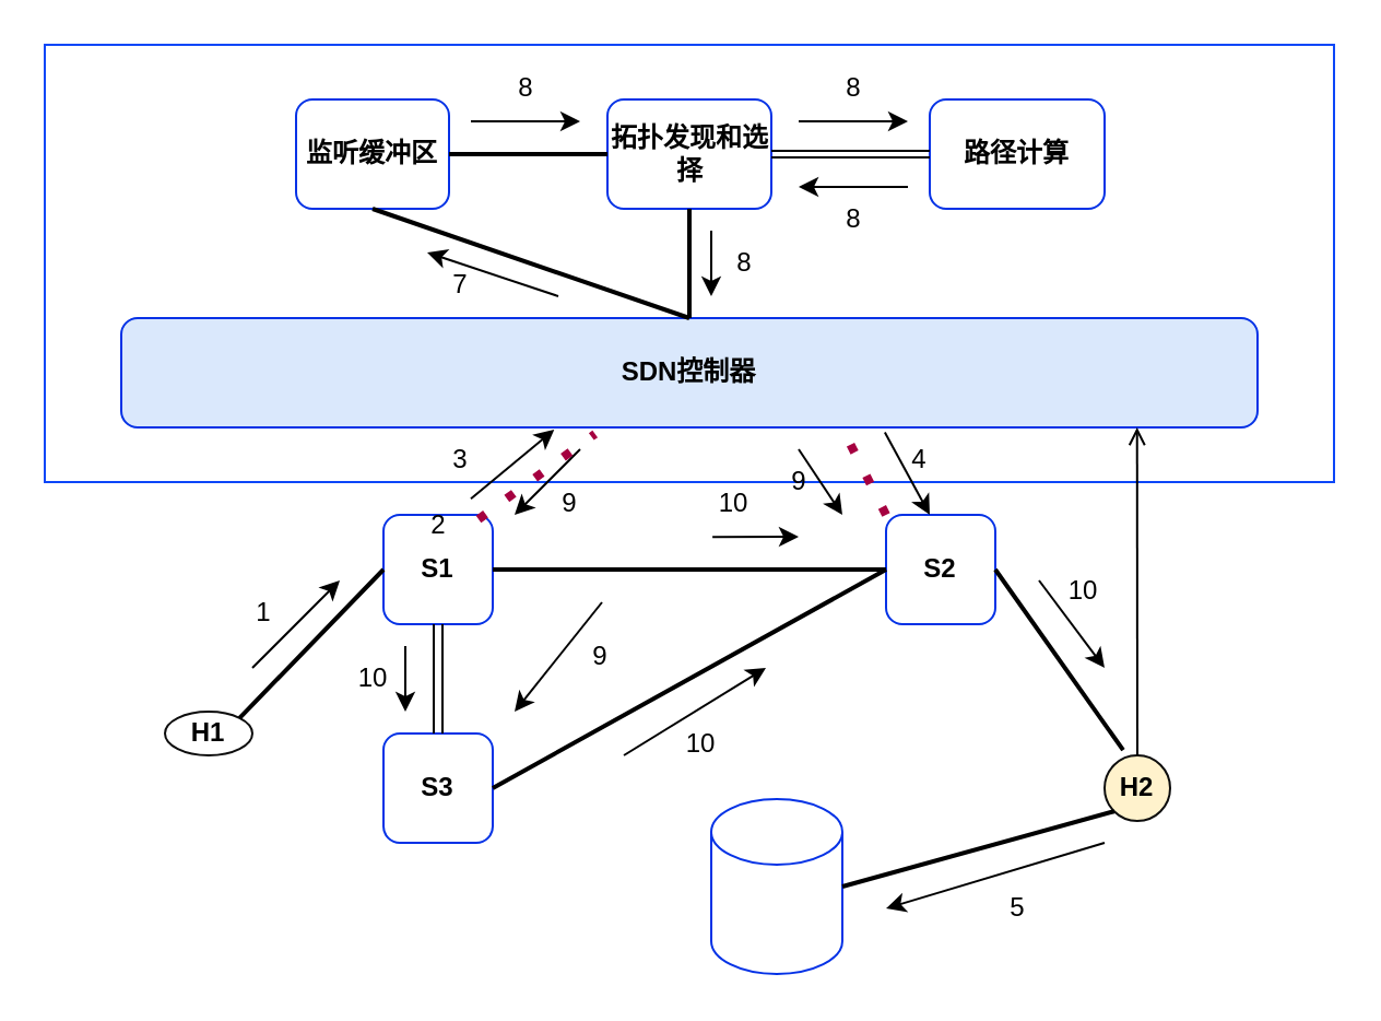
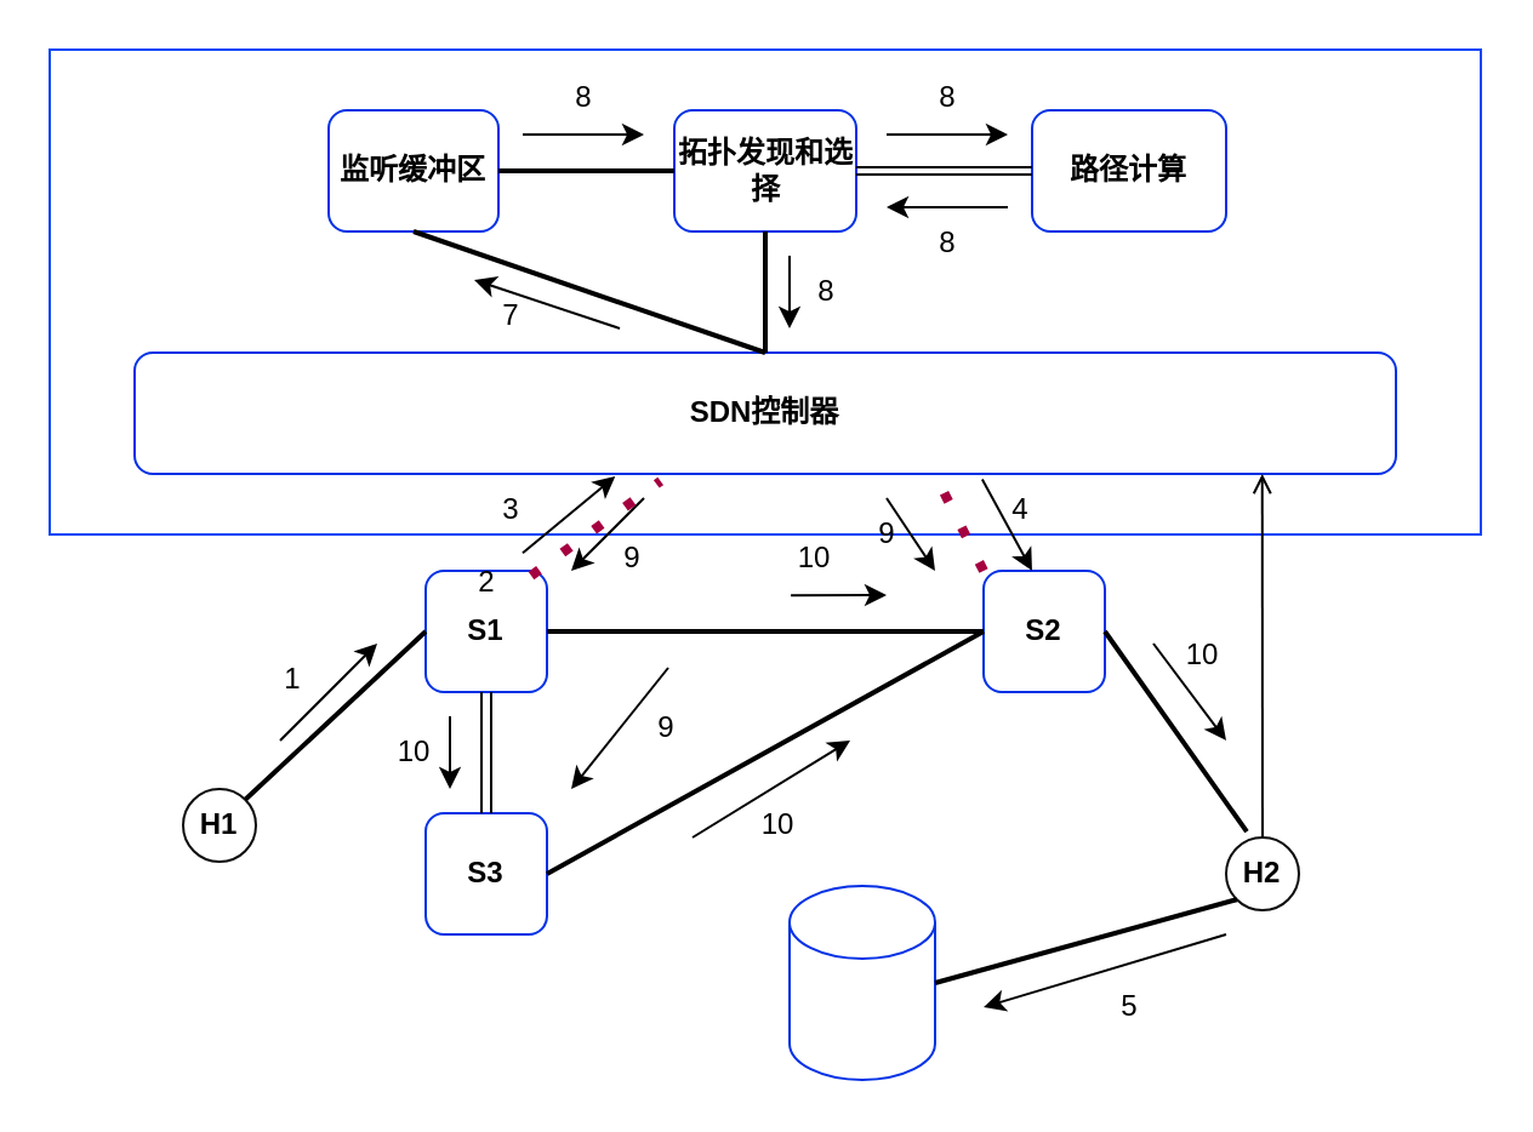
  <mxCell id="0" />
  <mxCell id="1" parent="0" />
  <mxCell id="2" value="" style="verticalLabelPosition=bottom;verticalAlign=top;html=1;shape=mxgraph.basic.rect;fillColor2=none;strokeWidth=1;size=20;indent=5;fillStyle=auto;fillColor=none;strokeColor=#0d47f8;" vertex="1" parent="1"><mxGeometry x="20" y="20" width="590" height="200" as="geometry" /></mxCell>
  <mxCell id="3" value="&lt;b&gt;监听缓冲区&lt;/b&gt;" style="rounded=1;whiteSpace=wrap;html=1;strokeColor=#0532e6;" vertex="1" parent="1"><mxGeometry x="135" y="45" width="70" height="50" as="geometry" /></mxCell>
  <mxCell id="4" value="&lt;b&gt;拓扑发现和选择&lt;/b&gt;" style="rounded=1;whiteSpace=wrap;html=1;strokeColor=#0532e6;" vertex="1" parent="1"><mxGeometry x="277.5" y="45" width="75" height="50" as="geometry" /></mxCell>
  <mxCell id="5" value="&lt;b&gt;路径计算&lt;/b&gt;" style="rounded=1;whiteSpace=wrap;html=1;strokeColor=#0532e6;" vertex="1" parent="1"><mxGeometry x="425" y="45" width="80" height="50" as="geometry" /></mxCell>
- <mxCell id="6" value="&lt;b&gt;SDN控制器&lt;/b&gt;" style="rounded=1;whiteSpace=wrap;html=1;strokeColor=#0532e6;fillColor=#dae8fc;" vertex="1" parent="1"><mxGeometry x="55" y="145" width="520" height="50" as="geometry" /></mxCell>
+ <mxCell id="6" value="&lt;b&gt;SDN控制器&lt;/b&gt;" style="rounded=1;whiteSpace=wrap;html=1;strokeColor=#0532e6;" vertex="1" parent="1"><mxGeometry x="55" y="145" width="520" height="50" as="geometry" /></mxCell>
  <mxCell id="7" value="&lt;b&gt;S1&lt;/b&gt;" style="rounded=1;whiteSpace=wrap;html=1;strokeColor=#0532e6;" vertex="1" parent="1"><mxGeometry x="175" y="235" width="50" height="50" as="geometry" /></mxCell>
  <mxCell id="8" value="&lt;b&gt;S3&lt;/b&gt;" style="rounded=1;whiteSpace=wrap;html=1;strokeColor=#0532e6;" vertex="1" parent="1"><mxGeometry x="175" y="335" width="50" height="50" as="geometry" /></mxCell>
  <mxCell id="9" value="&lt;b&gt;S2&lt;/b&gt;" style="rounded=1;whiteSpace=wrap;html=1;strokeColor=#0532e6;" vertex="1" parent="1"><mxGeometry x="405" y="235" width="50" height="50" as="geometry" /></mxCell>
  <mxCell id="10" value="" style="shape=cylinder3;whiteSpace=wrap;html=1;boundedLbl=1;backgroundOutline=1;size=15;strokeColor=#0532e6;rounded=1;" vertex="1" parent="1"><mxGeometry x="325" y="365" width="60" height="80" as="geometry" /></mxCell>
- <mxCell id="11" value="&lt;b&gt;H1&lt;/b&gt;" style="ellipse;whiteSpace=wrap;html=1;aspect=fixed;strokeColor=#0d0d0d;rounded=1;gradientColor=none;" vertex="1" parent="1"><mxGeometry x="75" y="325" width="40" height="20" as="geometry" /></mxCell>
- <mxCell id="12" value="&lt;b&gt;H2&lt;/b&gt;" style="ellipse;whiteSpace=wrap;html=1;aspect=fixed;strokeColor=#0d0d0d;rounded=1;fillColor=#fff2cc;" vertex="1" parent="1"><mxGeometry x="505" y="345" width="30" height="30" as="geometry" /></mxCell>
+ <mxCell id="11" value="&lt;b&gt;H1&lt;/b&gt;" style="ellipse;whiteSpace=wrap;html=1;aspect=fixed;strokeColor=#0d0d0d;rounded=1;gradientColor=none;" vertex="1" parent="1"><mxGeometry x="75" y="325" width="30" height="30" as="geometry" /></mxCell>
+ <mxCell id="12" value="&lt;b&gt;H2&lt;/b&gt;" style="ellipse;whiteSpace=wrap;html=1;aspect=fixed;strokeColor=#0d0d0d;rounded=1;" vertex="1" parent="1"><mxGeometry x="505" y="345" width="30" height="30" as="geometry" /></mxCell>
  <mxCell id="13" value="" style="endArrow=none;html=1;rounded=0;shape=link;exitX=1;exitY=0.5;exitDx=0;exitDy=0;entryX=0;entryY=0.5;entryDx=0;entryDy=0;width=1;" edge="1" parent="1" source="8" target="9"><mxGeometry width="50" height="50" relative="1" as="geometry"><mxPoint x="265" y="315" as="sourcePoint" /><mxPoint x="315" y="265" as="targetPoint" /></mxGeometry></mxCell>
  <mxCell id="14" value="" style="endArrow=none;html=1;rounded=0;shape=link;exitX=1;exitY=0.5;exitDx=0;exitDy=0;entryX=0;entryY=0.5;entryDx=0;entryDy=0;width=-1;" edge="1" parent="1" source="7" target="9"><mxGeometry width="50" height="50" relative="1" as="geometry"><mxPoint x="235" y="370" as="sourcePoint" /><mxPoint x="415" y="270" as="targetPoint" /></mxGeometry></mxCell>
  <mxCell id="15" value="" style="endArrow=none;html=1;rounded=0;shape=link;exitX=0.5;exitY=1;exitDx=0;exitDy=0;" edge="1" parent="1" source="7" target="8"><mxGeometry width="50" height="50" relative="1" as="geometry"><mxPoint x="245" y="380" as="sourcePoint" /><mxPoint x="425" y="280" as="targetPoint" /></mxGeometry></mxCell>
  <mxCell id="16" value="" style="endArrow=none;html=1;rounded=0;shape=link;exitX=1;exitY=0;exitDx=0;exitDy=0;entryX=0;entryY=0.5;entryDx=0;entryDy=0;width=-1;" edge="1" parent="1" source="11" target="7"><mxGeometry width="50" height="50" relative="1" as="geometry"><mxPoint x="255" y="390" as="sourcePoint" /><mxPoint x="435" y="290" as="targetPoint" /></mxGeometry></mxCell>
  <mxCell id="17" value="" style="endArrow=none;html=1;rounded=0;shape=link;exitX=1;exitY=0.5;exitDx=0;exitDy=0;entryX=0;entryY=1;entryDx=0;entryDy=0;exitPerimeter=0;width=1;" edge="1" parent="1" source="10" target="12"><mxGeometry width="50" height="50" relative="1" as="geometry"><mxPoint x="265" y="400" as="sourcePoint" /><mxPoint x="445" y="300" as="targetPoint" /></mxGeometry></mxCell>
  <mxCell id="18" value="" style="endArrow=none;html=1;rounded=0;shape=link;exitX=1;exitY=0.5;exitDx=0;exitDy=0;entryX=0.283;entryY=-0.08;entryDx=0;entryDy=0;entryPerimeter=0;width=1;" edge="1" parent="1" source="9" target="12"><mxGeometry width="50" height="50" relative="1" as="geometry"><mxPoint x="275" y="410" as="sourcePoint" /><mxPoint x="455" y="310" as="targetPoint" /></mxGeometry></mxCell>
  <mxCell id="19" value="" style="endArrow=none;html=1;rounded=0;shape=link;exitX=0.5;exitY=0;exitDx=0;exitDy=0;entryX=0.5;entryY=1;entryDx=0;entryDy=0;width=-1;" edge="1" parent="1" source="6" target="3"><mxGeometry width="50" height="50" relative="1" as="geometry"><mxPoint x="285" y="420" as="sourcePoint" /><mxPoint x="465" y="320" as="targetPoint" /></mxGeometry></mxCell>
  <mxCell id="20" value="" style="endArrow=none;html=1;rounded=0;shape=link;exitX=1;exitY=0.5;exitDx=0;exitDy=0;entryX=0;entryY=0.5;entryDx=0;entryDy=0;width=-1;" edge="1" parent="1" source="3" target="4"><mxGeometry width="50" height="50" relative="1" as="geometry"><mxPoint x="295" y="430" as="sourcePoint" /><mxPoint x="475" y="330" as="targetPoint" /></mxGeometry></mxCell>
  <mxCell id="21" value="" style="endArrow=none;html=1;rounded=0;shape=link;entryX=0;entryY=0.5;entryDx=0;entryDy=0;exitX=1;exitY=0.5;exitDx=0;exitDy=0;width=-3;" edge="1" parent="1" source="4" target="5"><mxGeometry width="50" height="50" relative="1" as="geometry"><mxPoint x="355" y="70" as="sourcePoint" /><mxPoint x="265" y="80" as="targetPoint" /></mxGeometry></mxCell>
  <mxCell id="22" value="" style="endArrow=none;html=1;rounded=0;shape=link;exitX=0.5;exitY=1;exitDx=0;exitDy=0;width=-1;" edge="1" parent="1" source="4"><mxGeometry width="50" height="50" relative="1" as="geometry"><mxPoint x="185" y="90" as="sourcePoint" /><mxPoint x="315" y="145" as="targetPoint" /></mxGeometry></mxCell>
  <mxCell id="23" value="" style="endArrow=classic;html=1;rounded=0;" edge="1" parent="1"><mxGeometry width="50" height="50" relative="1" as="geometry"><mxPoint x="115" y="305" as="sourcePoint" /><mxPoint x="155" y="265" as="targetPoint" /></mxGeometry></mxCell>
  <mxCell id="24" value="" style="endArrow=classic;html=1;rounded=0;entryX=0.381;entryY=1.021;entryDx=0;entryDy=0;entryPerimeter=0;" edge="1" parent="1" source="39" target="6"><mxGeometry width="50" height="50" relative="1" as="geometry"><mxPoint x="225" y="235" as="sourcePoint" /><mxPoint x="285" y="195" as="targetPoint" /></mxGeometry></mxCell>
  <mxCell id="25" value="" style="endArrow=classic;html=1;rounded=0;" edge="1" parent="1"><mxGeometry width="50" height="50" relative="1" as="geometry"><mxPoint x="285" y="345" as="sourcePoint" /><mxPoint x="350" y="305" as="targetPoint" /></mxGeometry></mxCell>
  <mxCell id="26" value="" style="endArrow=classic;html=1;rounded=0;" edge="1" parent="1"><mxGeometry width="50" height="50" relative="1" as="geometry"><mxPoint x="475" y="265" as="sourcePoint" /><mxPoint x="505" y="305" as="targetPoint" /></mxGeometry></mxCell>
  <mxCell id="27" value="" style="endArrow=classic;html=1;rounded=0;exitX=0.672;exitY=1.046;exitDx=0;exitDy=0;exitPerimeter=0;" edge="1" parent="1" source="6"><mxGeometry width="50" height="50" relative="1" as="geometry"><mxPoint x="375" y="205" as="sourcePoint" /><mxPoint x="425" y="235" as="targetPoint" /></mxGeometry></mxCell>
  <mxCell id="28" value="" style="endArrow=open;html=1;rounded=0;entryX=0.894;entryY=1;entryDx=0;entryDy=0;entryPerimeter=0;exitX=0.5;exitY=0;exitDx=0;exitDy=0;" edge="1" parent="1" source="12" target="6"><mxGeometry width="50" height="50" relative="1" as="geometry"><mxPoint x="485" y="265" as="sourcePoint" /><mxPoint x="535" y="305" as="targetPoint" /></mxGeometry></mxCell>
  <mxCell id="29" value="" style="endArrow=classic;html=1;rounded=0;" edge="1" parent="1"><mxGeometry width="50" height="50" relative="1" as="geometry"><mxPoint x="505" y="385" as="sourcePoint" /><mxPoint x="405" y="415" as="targetPoint" /></mxGeometry></mxCell>
  <mxCell id="30" value="" style="endArrow=classic;html=1;rounded=0;" edge="1" parent="1"><mxGeometry width="50" height="50" relative="1" as="geometry"><mxPoint x="255" y="135" as="sourcePoint" /><mxPoint x="195" y="115" as="targetPoint" /></mxGeometry></mxCell>
  <mxCell id="31" value="" style="endArrow=classic;html=1;rounded=0;" edge="1" parent="1"><mxGeometry width="50" height="50" relative="1" as="geometry"><mxPoint x="215" y="55" as="sourcePoint" /><mxPoint x="265" y="55" as="targetPoint" /></mxGeometry></mxCell>
  <mxCell id="32" value="" style="endArrow=classic;html=1;rounded=0;" edge="1" parent="1"><mxGeometry width="50" height="50" relative="1" as="geometry"><mxPoint x="365" y="55" as="sourcePoint" /><mxPoint x="415" y="55" as="targetPoint" /></mxGeometry></mxCell>
  <mxCell id="33" value="" style="endArrow=classic;html=1;rounded=0;" edge="1" parent="1"><mxGeometry width="50" height="50" relative="1" as="geometry"><mxPoint x="415" y="85" as="sourcePoint" /><mxPoint x="365" y="85" as="targetPoint" /></mxGeometry></mxCell>
  <mxCell id="34" value="" style="endArrow=classic;html=1;rounded=0;" edge="1" parent="1"><mxGeometry width="50" height="50" relative="1" as="geometry"><mxPoint x="325" y="105" as="sourcePoint" /><mxPoint x="325" y="135" as="targetPoint" /></mxGeometry></mxCell>
  <mxCell id="35" value="" style="endArrow=classic;html=1;rounded=0;" edge="1" parent="1"><mxGeometry width="50" height="50" relative="1" as="geometry"><mxPoint x="185" y="295" as="sourcePoint" /><mxPoint x="185" y="325" as="targetPoint" /></mxGeometry></mxCell>
  <mxCell id="36" value="" style="endArrow=classic;html=1;rounded=0;exitX=0.264;exitY=1.006;exitDx=0;exitDy=0;exitPerimeter=0;" edge="1" parent="1" source="43"><mxGeometry width="50" height="50" relative="1" as="geometry"><mxPoint x="265" y="245" as="sourcePoint" /><mxPoint x="365" y="245" as="targetPoint" /><Array as="points" /></mxGeometry></mxCell>
  <mxCell id="37" value="1" style="text;html=1;align=center;verticalAlign=middle;resizable=0;points=[];autosize=1;strokeColor=none;fillColor=none;" vertex="1" parent="1"><mxGeometry x="105" y="265" width="30" height="30" as="geometry" /></mxCell>
  <mxCell id="38" value="3" style="text;html=1;align=center;verticalAlign=middle;resizable=0;points=[];autosize=1;strokeColor=none;fillColor=none;" vertex="1" parent="1"><mxGeometry x="195" y="195" width="30" height="30" as="geometry" /></mxCell>
  <mxCell id="39" value="2" style="text;html=1;align=center;verticalAlign=middle;resizable=0;points=[];autosize=1;strokeColor=none;fillColor=none;" vertex="1" parent="1"><mxGeometry x="185" y="225" width="30" height="30" as="geometry" /></mxCell>
  <mxCell id="40" value="4" style="text;html=1;align=center;verticalAlign=middle;resizable=0;points=[];autosize=1;strokeColor=none;fillColor=none;" vertex="1" parent="1"><mxGeometry x="405" y="195" width="30" height="30" as="geometry" /></mxCell>
  <mxCell id="41" value="8" style="text;html=1;align=center;verticalAlign=middle;resizable=0;points=[];autosize=1;strokeColor=none;fillColor=none;" vertex="1" parent="1"><mxGeometry x="225" y="25" width="30" height="30" as="geometry" /></mxCell>
  <mxCell id="42" value="7" style="text;html=1;align=center;verticalAlign=middle;resizable=0;points=[];autosize=1;strokeColor=none;fillColor=none;" vertex="1" parent="1"><mxGeometry x="195" y="115" width="30" height="30" as="geometry" /></mxCell>
  <mxCell id="43" value="10" style="text;html=1;align=center;verticalAlign=middle;resizable=0;points=[];autosize=1;strokeColor=none;fillColor=none;" vertex="1" parent="1"><mxGeometry x="315" y="215" width="40" height="30" as="geometry" /></mxCell>
  <mxCell id="44" value="10" style="text;html=1;align=center;verticalAlign=middle;resizable=0;points=[];autosize=1;strokeColor=none;fillColor=none;" vertex="1" parent="1"><mxGeometry x="150" y="295" width="40" height="30" as="geometry" /></mxCell>
  <mxCell id="45" value="10" style="text;html=1;align=center;verticalAlign=middle;resizable=0;points=[];autosize=1;strokeColor=none;fillColor=none;" vertex="1" parent="1"><mxGeometry x="300" y="325" width="40" height="30" as="geometry" /></mxCell>
  <mxCell id="46" value="5" style="text;html=1;align=center;verticalAlign=middle;resizable=0;points=[];autosize=1;strokeColor=none;fillColor=none;" vertex="1" parent="1"><mxGeometry x="450" y="400" width="30" height="30" as="geometry" /></mxCell>
  <mxCell id="47" value="10" style="text;html=1;align=center;verticalAlign=middle;resizable=0;points=[];autosize=1;strokeColor=none;fillColor=none;" vertex="1" parent="1"><mxGeometry x="475" y="255" width="40" height="30" as="geometry" /></mxCell>
  <mxCell id="48" value="8" style="text;html=1;align=center;verticalAlign=middle;resizable=0;points=[];autosize=1;strokeColor=none;fillColor=none;" vertex="1" parent="1"><mxGeometry x="375" y="85" width="30" height="30" as="geometry" /></mxCell>
  <mxCell id="49" value="8" style="text;html=1;align=center;verticalAlign=middle;resizable=0;points=[];autosize=1;strokeColor=none;fillColor=none;" vertex="1" parent="1"><mxGeometry x="375" y="25" width="30" height="30" as="geometry" /></mxCell>
  <mxCell id="50" value="8" style="text;html=1;align=center;verticalAlign=middle;resizable=0;points=[];autosize=1;strokeColor=none;fillColor=none;" vertex="1" parent="1"><mxGeometry x="325" y="105" width="30" height="30" as="geometry" /></mxCell>
  <mxCell id="51" value="" style="endArrow=none;dashed=1;html=1;dashPattern=1 3;strokeWidth=4;rounded=0;entryX=0.634;entryY=0.996;entryDx=0;entryDy=0;exitX=0;exitY=0;exitDx=0;exitDy=0;fillColor=#d80073;strokeColor=#A50040;entryPerimeter=0;" edge="1" parent="1" source="9" target="6"><mxGeometry width="50" height="50" relative="1" as="geometry"><mxPoint x="235" y="258" as="sourcePoint" /><mxPoint x="315" y="205" as="targetPoint" /></mxGeometry></mxCell>
  <mxCell id="52" value="" style="endArrow=classic;html=1;rounded=0;" edge="1" parent="1"><mxGeometry width="50" height="50" relative="1" as="geometry"><mxPoint x="265" y="205" as="sourcePoint" /><mxPoint x="235" y="235" as="targetPoint" /></mxGeometry></mxCell>
  <mxCell id="53" value="" style="endArrow=none;dashed=1;html=1;dashPattern=1 3;strokeWidth=4;rounded=0;entryX=0.417;entryY=1.059;entryDx=0;entryDy=0;exitX=1.117;exitY=0.4;exitDx=0;exitDy=0;fillColor=#d80073;strokeColor=#A50040;entryPerimeter=0;exitPerimeter=0;" edge="1" parent="1" source="39" target="6"><mxGeometry width="50" height="50" relative="1" as="geometry"><mxPoint x="415" y="245" as="sourcePoint" /><mxPoint x="387" y="205" as="targetPoint" /></mxGeometry></mxCell>
  <mxCell id="54" value="" style="endArrow=classic;html=1;rounded=0;" edge="1" parent="1"><mxGeometry width="50" height="50" relative="1" as="geometry"><mxPoint x="365" y="205" as="sourcePoint" /><mxPoint x="385" y="235" as="targetPoint" /></mxGeometry></mxCell>
  <mxCell id="55" value="" style="endArrow=classic;html=1;rounded=0;startArrow=none;" edge="1" parent="1"><mxGeometry width="50" height="50" relative="1" as="geometry"><mxPoint x="275" y="275" as="sourcePoint" /><mxPoint x="235" y="325" as="targetPoint" /></mxGeometry></mxCell>
  <mxCell id="56" value="9" style="text;html=1;align=center;verticalAlign=middle;resizable=0;points=[];autosize=1;strokeColor=none;fillColor=none;" vertex="1" parent="1"><mxGeometry x="350" y="205" width="30" height="30" as="geometry" /></mxCell>
  <mxCell id="57" value="9" style="text;html=1;align=center;verticalAlign=middle;resizable=0;points=[];autosize=1;strokeColor=none;fillColor=none;" vertex="1" parent="1"><mxGeometry x="245" y="215" width="30" height="30" as="geometry" /></mxCell>
  <mxCell id="58" value="" style="endArrow=none;html=1;rounded=0;" edge="1" parent="1"><mxGeometry width="50" height="50" relative="1" as="geometry"><mxPoint x="275" y="275" as="sourcePoint" /><mxPoint x="275" y="275" as="targetPoint" /></mxGeometry></mxCell>
  <mxCell id="59" value="9" style="text;html=1;align=center;verticalAlign=middle;resizable=0;points=[];autosize=1;strokeColor=none;fillColor=none;" vertex="1" parent="1"><mxGeometry x="259" y="285" width="30" height="30" as="geometry" /></mxCell>
